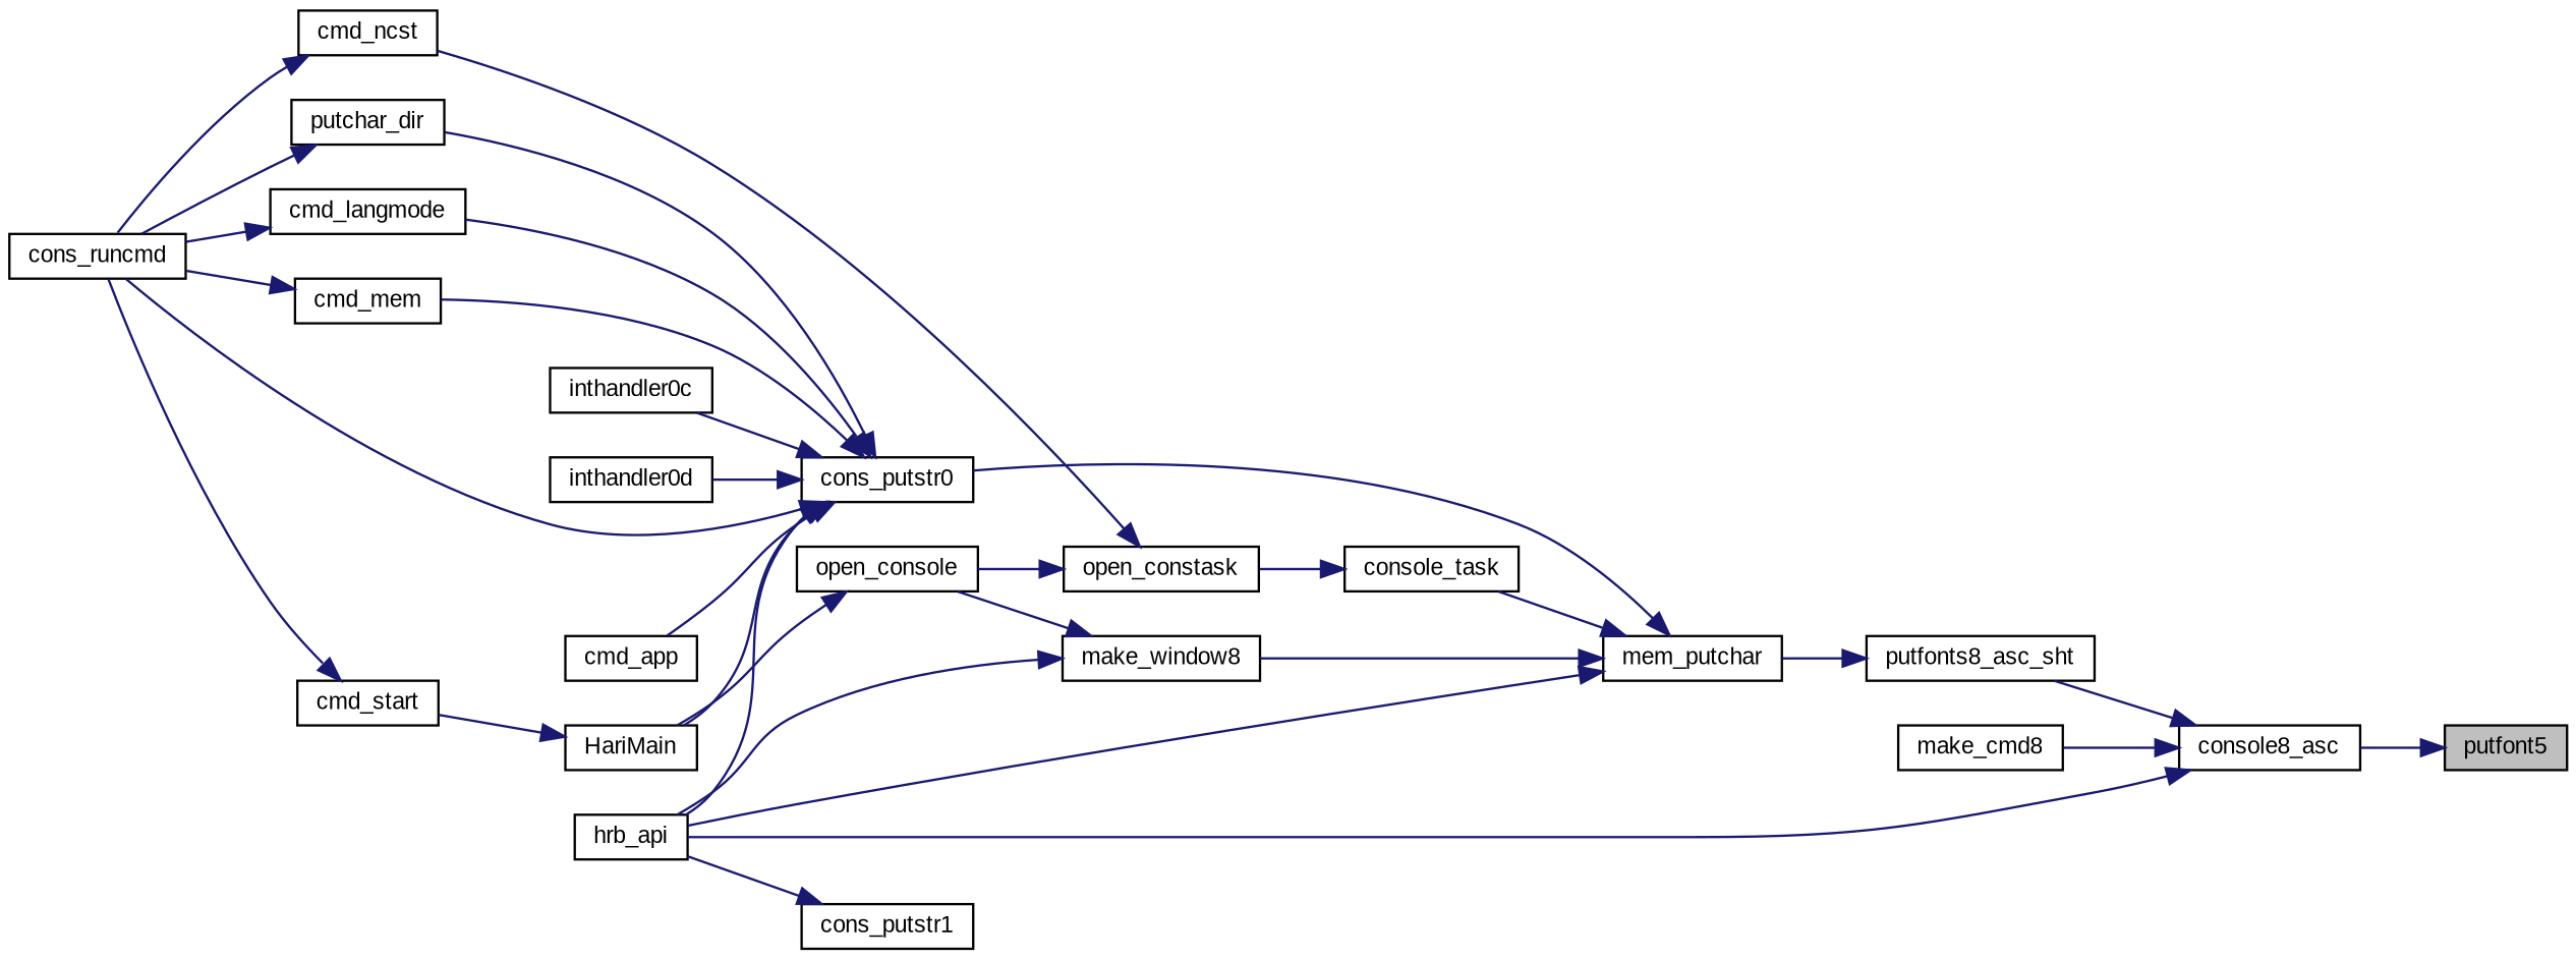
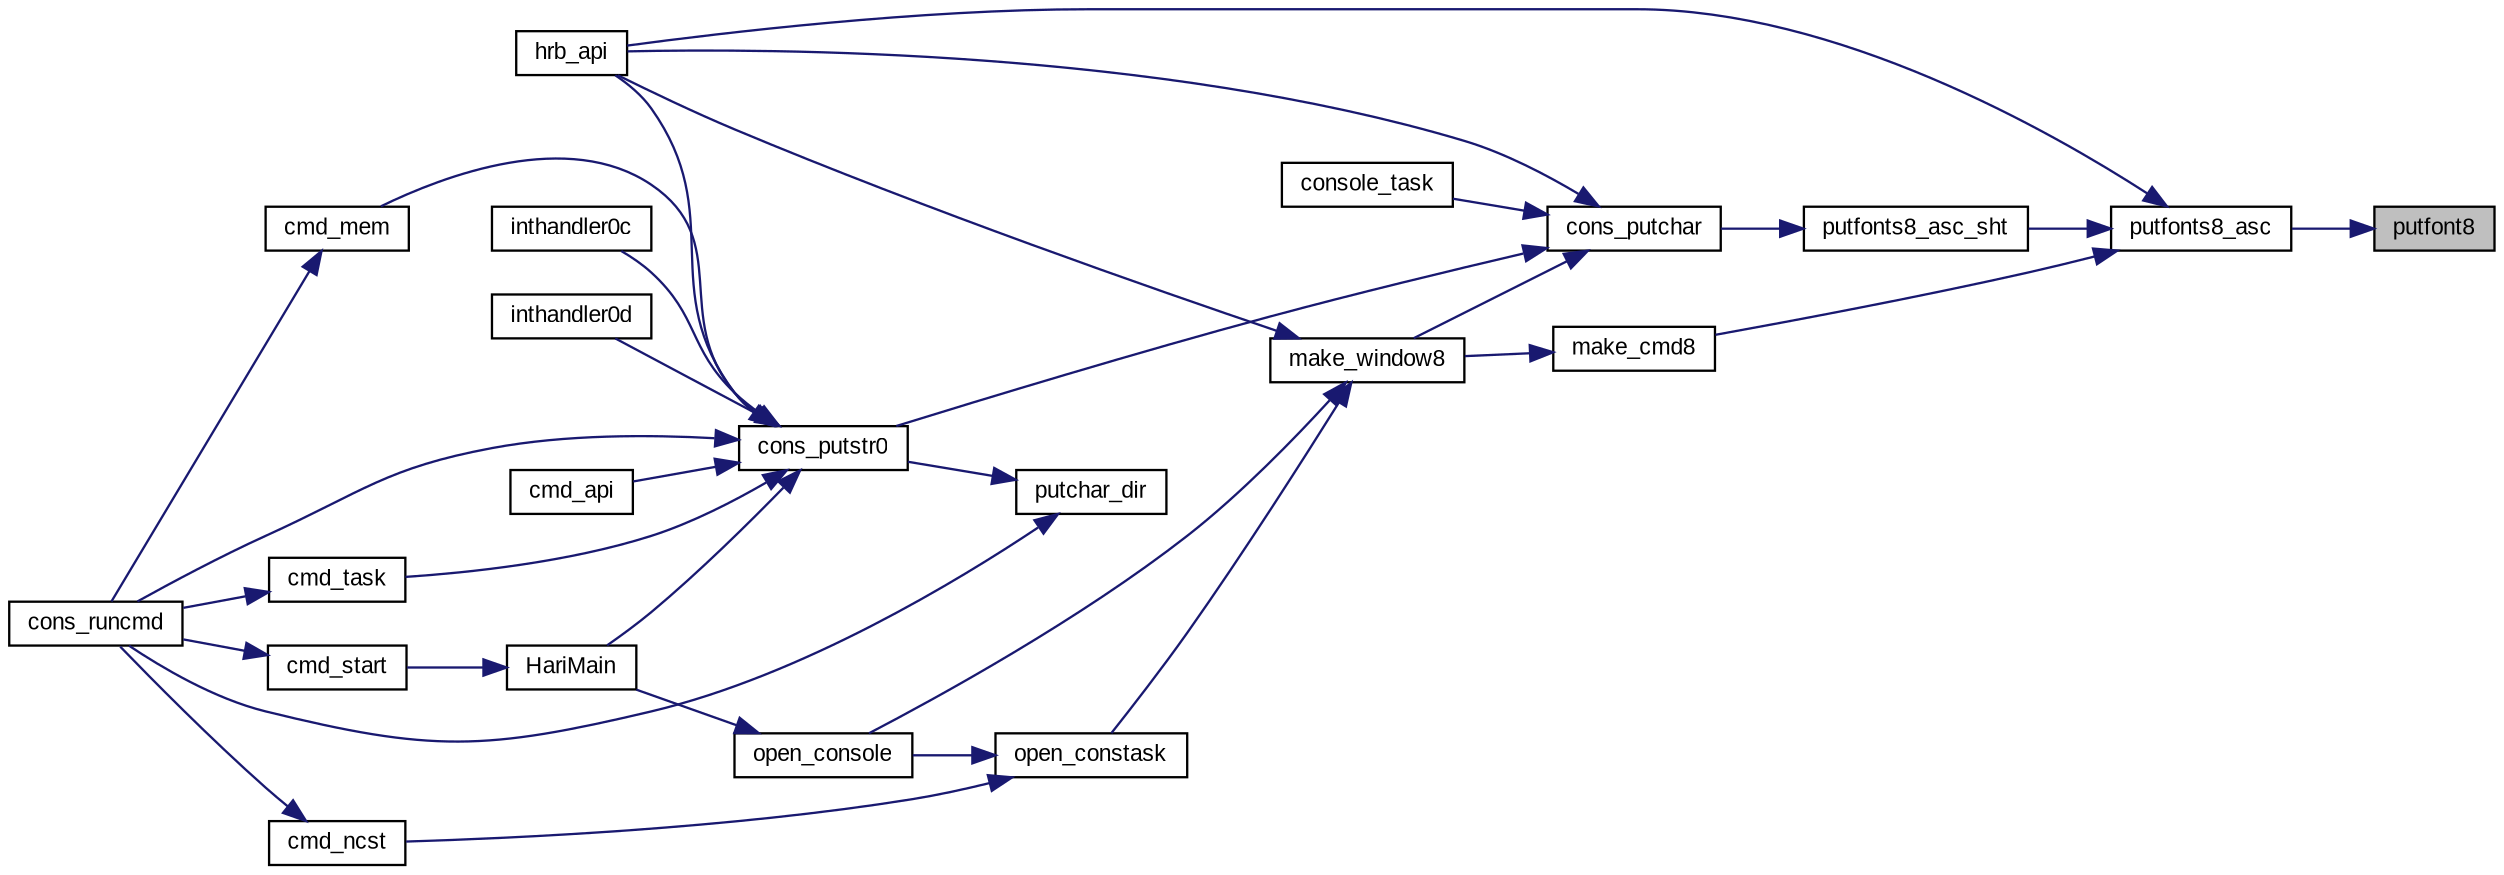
  digraph {
    fontname="Liberation Sans"
    rankdir=RL
    node [color=black fillcolor=white fontname="Liberation Sans" fontsize=10 shape=record style=filled]
    edge [color=midnightblue dir=back fontname="Liberation Sans" fontsize=10 labelfontname=Helvetica labelfontsize=10 style=solid]
-   n1 [fillcolor=grey75 fontcolor=black height=0.2 label=putfont5 width=0.4]
-   n2 [height=0.2 label=console8_asc width=0.4]
+   n1 [fillcolor=grey75 fontcolor=black height=0.2 label=putfont8 width=0.4]
+   n2 [height=0.2 label=putfonts8_asc width=0.4]
    n3 [height=0.2 label=hrb_api width=0.4]
    n4 [height=0.2 label=make_cmd8 width=0.4]
    n5 [height=0.2 label=putfonts8_asc_sht width=0.4]
    n6 [height=0.2 label=make_window8 width=0.4]
-   n7 [height=0.2 label=mem_putchar width=0.4]
+   n7 [height=0.2 label=cons_putchar width=0.4]
    n8 [height=0.2 label=open_console width=0.4]
    n9 [height=0.2 label=HariMain width=0.4]
    n10 [height=0.2 label=cmd_start width=0.4]
    n11 [height=0.2 label=cons_runcmd width=0.4]
    n12 [height=0.2 label=console_task width=0.4]
    n13 [height=0.2 label=open_constask width=0.4]
    n14 [height=0.2 label=cmd_ncst width=0.4]
    n15 [height=0.2 label=cons_putstr0 width=0.4]
-   n16 [height=0.2 label=cmd_app width=0.4]
+   n16 [height=0.2 label=cmd_api width=0.4]
    n17 [height=0.2 label=putchar_dir width=0.4]
-   n18 [height=0.2 label=cmd_langmode width=0.4]
+   n18 [height=0.2 label=cmd_task width=0.4]
    n19 [height=0.2 label=cmd_mem width=0.4]
    n20 [height=0.2 label=inthandler0c width=0.4]
    n21 [height=0.2 label=inthandler0d width=0.4]
-   n22 [height=0.2 label=cons_putstr1 width=0.4]
    n1 -> n2
    n2 -> n3
    n2 -> n4
    n2 -> n5
+   n4 -> n6
    n5 -> n7
    n6 -> n3
    n6 -> n8
    n7 -> n3
    n7 -> n6
    n7 -> n12
    n7 -> n15
    n8 -> n9
    n9 -> n10
    n10 -> n11
-   n12 -> n13
+   n6 -> n13
    n13 -> n8
    n13 -> n14
    n14 -> n11
    n15 -> n3
    n15 -> n9
    n15 -> n11
    n15 -> n16
-   n15 -> n17
+   n17 -> n15
    n15 -> n18
    n15 -> n19
    n15 -> n20
    n15 -> n21
    n17 -> n11
    n18 -> n11
    n19 -> n11
-   n22 -> n3
  }
